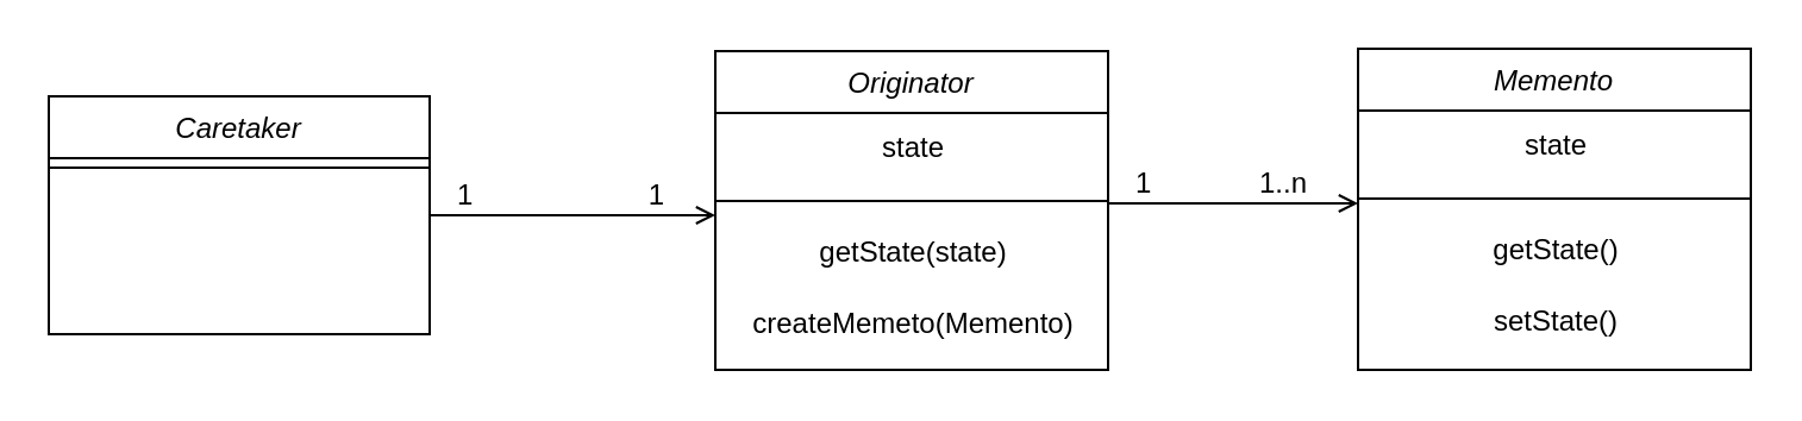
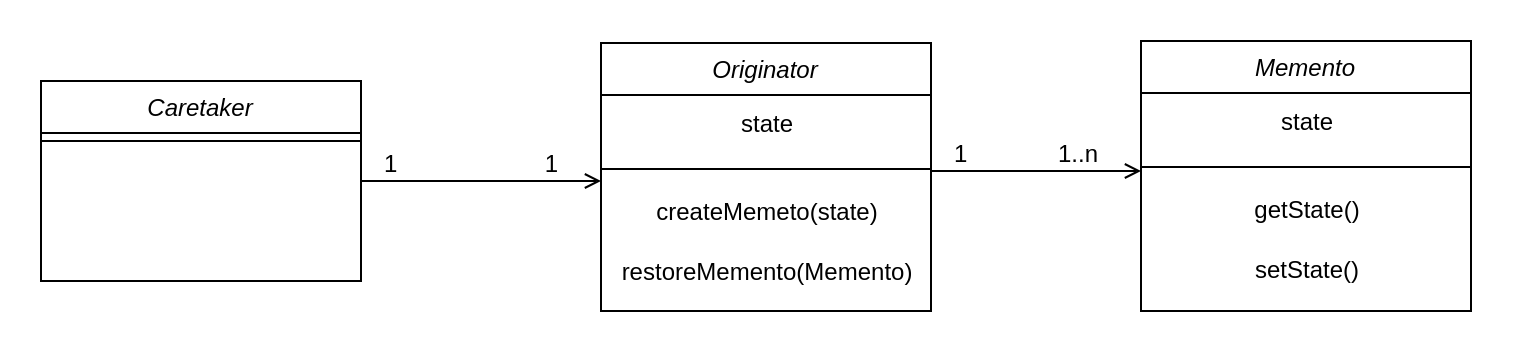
  <mxCell id="0" />
  <mxCell id="1" parent="0" />
  <mxCell id="2" value="Caretaker" style="swimlane;fontStyle=2;align=center;verticalAlign=top;childLayout=stackLayout;horizontal=1;startSize=26;horizontalStack=0;resizeParent=1;resizeLast=0;collapsible=1;marginBottom=0;rounded=0;shadow=0;strokeWidth=1;" vertex="1" parent="1"><mxGeometry x="20" y="40" width="160" height="100" as="geometry"><mxRectangle x="230" y="140" width="160" height="26" as="alternateBounds" /></mxGeometry></mxCell>
  <mxCell id="3" value="" style="line;html=1;strokeWidth=1;align=left;verticalAlign=middle;spacingTop=-1;spacingLeft=3;spacingRight=3;rotatable=0;labelPosition=right;points=[];portConstraint=eastwest;" vertex="1" parent="2"><mxGeometry y="26" width="160" height="8" as="geometry" /></mxCell>
  <mxCell id="4" value="Originator" style="swimlane;fontStyle=2;align=center;verticalAlign=top;childLayout=stackLayout;horizontal=1;startSize=26;horizontalStack=0;resizeParent=1;resizeLast=0;collapsible=1;marginBottom=0;rounded=0;shadow=0;strokeWidth=1;" vertex="1" parent="1"><mxGeometry x="300" y="21" width="165" height="134" as="geometry"><mxRectangle x="230" y="140" width="160" height="26" as="alternateBounds" /></mxGeometry></mxCell>
  <mxCell id="5" value="state" style="text;html=1;align=center;verticalAlign=middle;resizable=0;points=[];autosize=1;strokeColor=none;fillColor=none;" vertex="1" parent="4"><mxGeometry y="26" width="165" height="30" as="geometry" /></mxCell>
  <mxCell id="6" value="" style="line;html=1;strokeWidth=1;align=left;verticalAlign=middle;spacingTop=-1;spacingLeft=3;spacingRight=3;rotatable=0;labelPosition=right;points=[];portConstraint=eastwest;" vertex="1" parent="4"><mxGeometry y="56" width="165" height="14" as="geometry" /></mxCell>
- <mxCell id="7" value="getState(state)" style="text;html=1;align=center;verticalAlign=middle;resizable=0;points=[];autosize=1;strokeColor=none;fillColor=none;" vertex="1" parent="4"><mxGeometry y="70" width="165" height="30" as="geometry" /></mxCell>
- <mxCell id="8" value="createMemeto(Memento)" style="text;html=1;align=center;verticalAlign=middle;resizable=0;points=[];autosize=1;strokeColor=none;fillColor=none;" vertex="1" parent="4"><mxGeometry y="100" width="165" height="30" as="geometry" /></mxCell>
+ <mxCell id="7" value="createMemeto(state)" style="text;html=1;align=center;verticalAlign=middle;resizable=0;points=[];autosize=1;strokeColor=none;fillColor=none;" vertex="1" parent="4"><mxGeometry y="70" width="165" height="30" as="geometry" /></mxCell>
+ <mxCell id="8" value="restoreMemento(Memento)" style="text;html=1;align=center;verticalAlign=middle;resizable=0;points=[];autosize=1;strokeColor=none;fillColor=none;" vertex="1" parent="4"><mxGeometry y="100" width="165" height="30" as="geometry" /></mxCell>
  <mxCell id="9" value="" style="endArrow=open;shadow=0;strokeWidth=1;rounded=0;endFill=1;edgeStyle=elbowEdgeStyle;elbow=vertical;" edge="1" parent="1"><mxGeometry x="0.5" y="41" relative="1" as="geometry"><mxPoint x="180" y="90" as="sourcePoint" /><mxPoint x="300" y="90" as="targetPoint" /><mxPoint x="-40" y="32" as="offset" /></mxGeometry></mxCell>
  <mxCell id="10" value="1" style="resizable=0;align=left;verticalAlign=bottom;labelBackgroundColor=none;fontSize=12;" connectable="0" vertex="1" parent="9"><mxGeometry x="-1" relative="1" as="geometry"><mxPoint x="10" as="offset" /></mxGeometry></mxCell>
  <mxCell id="11" value="1" style="resizable=0;align=right;verticalAlign=bottom;labelBackgroundColor=none;fontSize=12;" connectable="0" vertex="1" parent="9"><mxGeometry x="1" relative="1" as="geometry"><mxPoint x="-20" as="offset" /></mxGeometry></mxCell>
  <mxCell id="12" value="Memento" style="swimlane;fontStyle=2;align=center;verticalAlign=top;childLayout=stackLayout;horizontal=1;startSize=26;horizontalStack=0;resizeParent=1;resizeLast=0;collapsible=1;marginBottom=0;rounded=0;shadow=0;strokeWidth=1;" vertex="1" parent="1"><mxGeometry x="570" y="20" width="165" height="135" as="geometry"><mxRectangle x="230" y="140" width="160" height="26" as="alternateBounds" /></mxGeometry></mxCell>
  <mxCell id="13" value="state" style="text;html=1;align=center;verticalAlign=middle;resizable=0;points=[];autosize=1;strokeColor=none;fillColor=none;" vertex="1" parent="12"><mxGeometry y="26" width="165" height="30" as="geometry" /></mxCell>
  <mxCell id="14" value="" style="line;html=1;strokeWidth=1;align=left;verticalAlign=middle;spacingTop=-1;spacingLeft=3;spacingRight=3;rotatable=0;labelPosition=right;points=[];portConstraint=eastwest;" vertex="1" parent="12"><mxGeometry y="56" width="165" height="14" as="geometry" /></mxCell>
  <mxCell id="15" value="getState()" style="text;html=1;align=center;verticalAlign=middle;resizable=0;points=[];autosize=1;strokeColor=none;fillColor=none;" vertex="1" parent="12"><mxGeometry y="70" width="165" height="30" as="geometry" /></mxCell>
  <mxCell id="16" value="setState()" style="text;html=1;align=center;verticalAlign=middle;resizable=0;points=[];autosize=1;strokeColor=none;fillColor=none;" vertex="1" parent="12"><mxGeometry y="100" width="165" height="30" as="geometry" /></mxCell>
  <mxCell id="17" value="" style="endArrow=open;shadow=0;strokeWidth=1;rounded=0;endFill=1;edgeStyle=elbowEdgeStyle;elbow=vertical;" edge="1" parent="1"><mxGeometry x="0.5" y="41" relative="1" as="geometry"><mxPoint x="465" y="85" as="sourcePoint" /><mxPoint x="570" y="85" as="targetPoint" /><mxPoint x="-40" y="32" as="offset" /></mxGeometry></mxCell>
  <mxCell id="18" value="1" style="resizable=0;align=left;verticalAlign=bottom;labelBackgroundColor=none;fontSize=12;" connectable="0" vertex="1" parent="17"><mxGeometry x="-1" relative="1" as="geometry"><mxPoint x="10" as="offset" /></mxGeometry></mxCell>
  <mxCell id="19" value="1..n" style="resizable=0;align=right;verticalAlign=bottom;labelBackgroundColor=none;fontSize=12;" connectable="0" vertex="1" parent="17"><mxGeometry x="1" relative="1" as="geometry"><mxPoint x="-20" as="offset" /></mxGeometry></mxCell>
